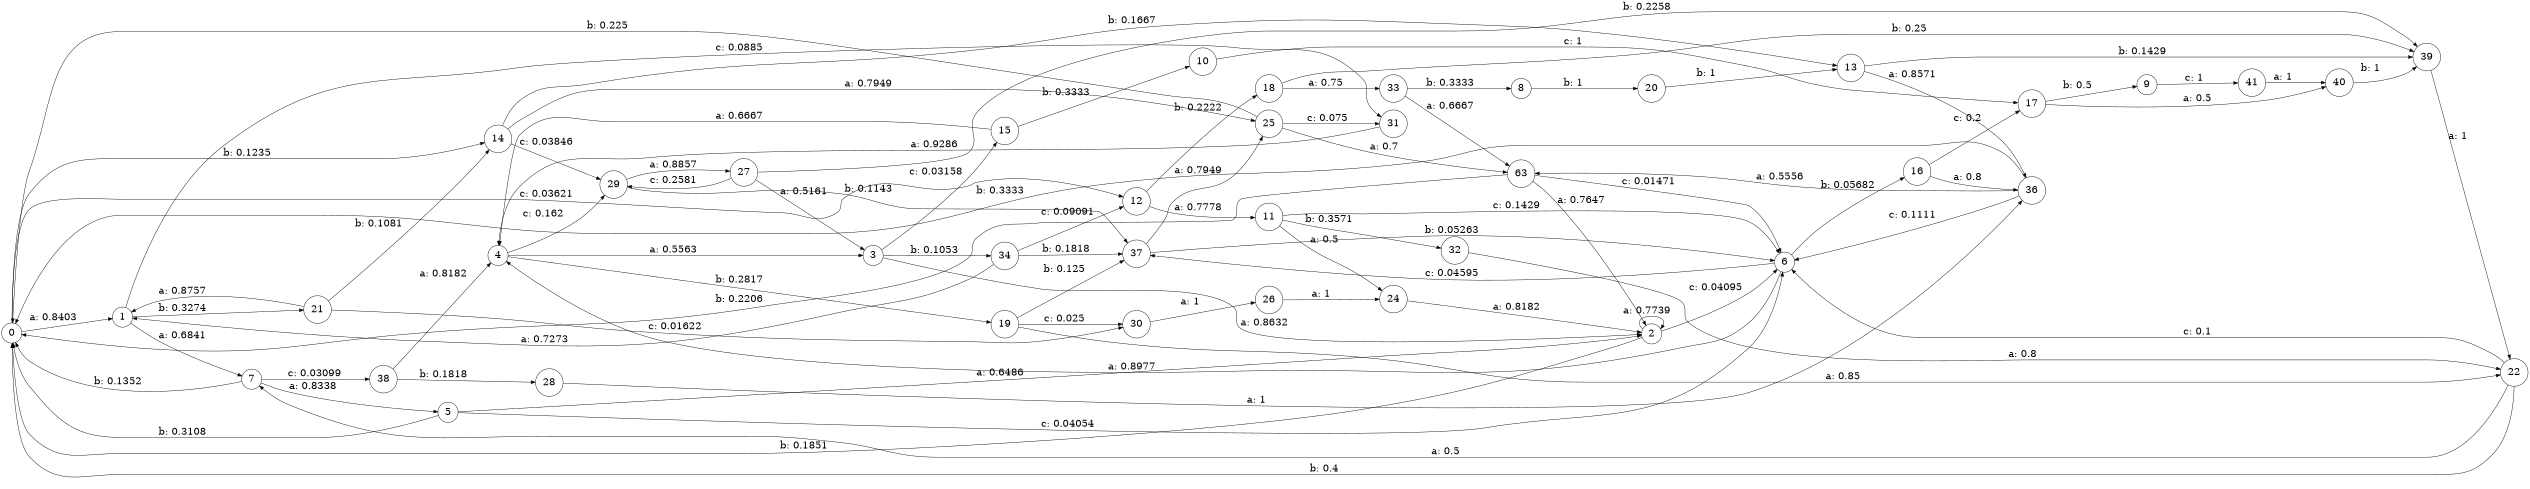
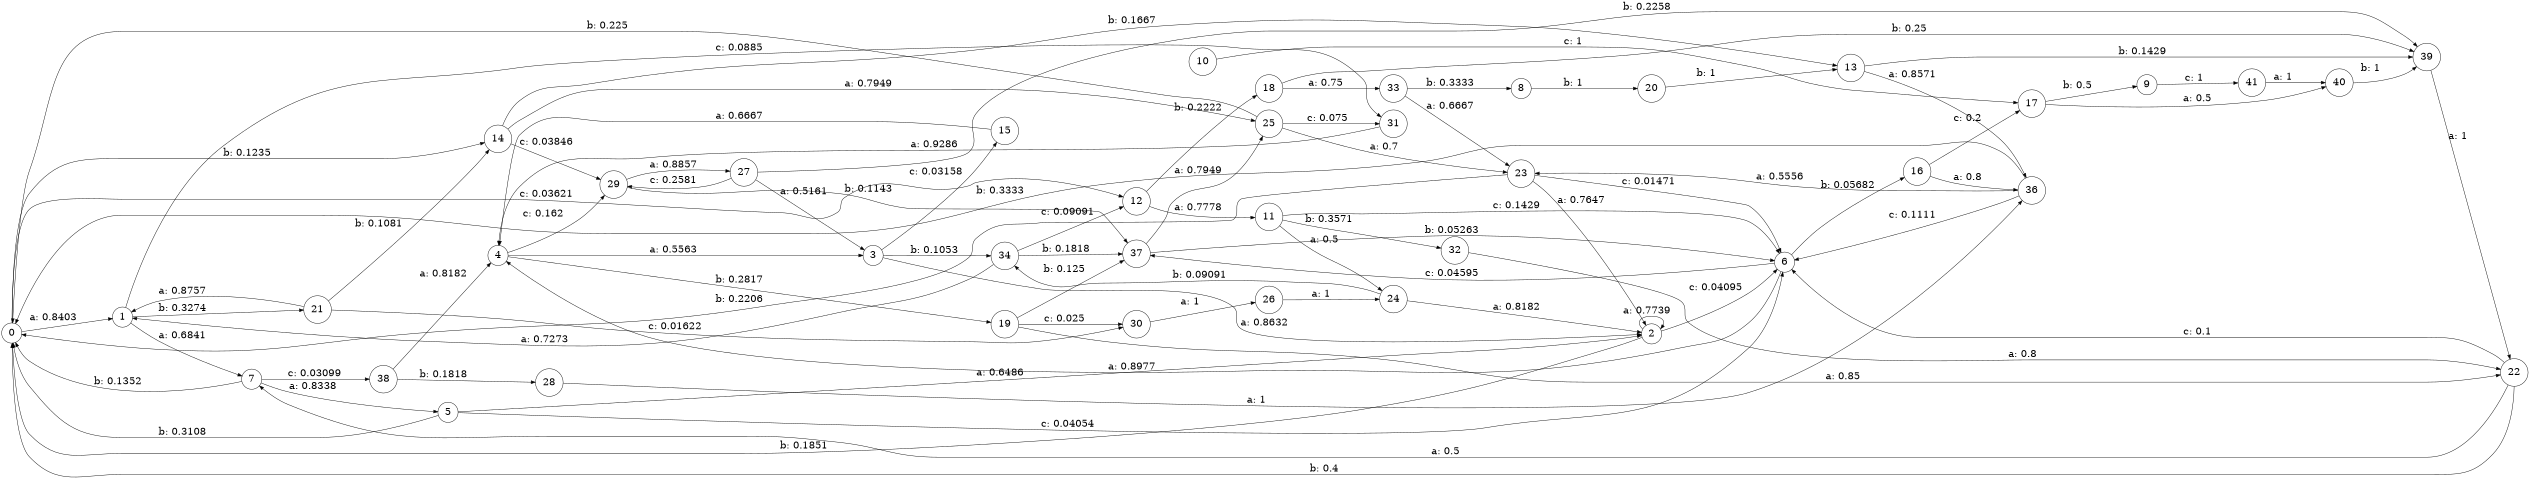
  digraph {
    rankdir=LR
    node [fontsize=24 shape=circle]
    edge [fontsize=24]
    0
    1
    14
    12
    7
    21
    31
    29
    13
    25
    11
    18
    5
    38
    30
    4
    37
    27
    36
    39
-   23 [label=63]
+   23
    6
    24
    32
    33
    2
    28
    26
    3
    19
    16
    17
    34
    15
    10
    22
    9
    40
    8
    20
    41
    0 -> 1 [label="a: 0.8403   "]
    0 -> 14 [label="b: 0.1235   "]
    0 -> 12 [label="c: 0.03621  "]
    1 -> 7 [label="a: 0.6841   "]
    1 -> 21 [label="b: 0.3274   "]
    1 -> 31 [label="c: 0.0885   "]
    14 -> 29 [label="c: 0.03846  "]
    14 -> 13 [label="b: 0.1667   "]
    14 -> 25 [label="a: 0.7949   "]
    12 -> 11 [label="a: 0.7778   "]
    12 -> 18 [label="b: 0.2222   "]
    7 -> 0 [label="b: 0.1352   "]
    7 -> 5 [label="a: 0.8338   "]
    7 -> 38 [label="c: 0.03099  "]
    21 -> 1 [label="a: 0.8757   "]
    21 -> 14 [label="b: 0.1081   "]
    21 -> 30 [label="c: 0.01622  "]
    31 -> 4 [label="a: 0.9286   "]
    29 -> 37 [label="b: 0.1143   "]
    29 -> 27 [label="a: 0.8857   "]
    13 -> 36 [label="a: 0.8571   "]
    13 -> 39 [label="b: 0.1429   "]
    25 -> 0 [label="b: 0.225    "]
    25 -> 31 [label="c: 0.075    "]
    25 -> 23 [label="a: 0.7      "]
    11 -> 6 [label="c: 0.1429   "]
    11 -> 24 [label="a: 0.5      "]
    11 -> 32 [label="b: 0.3571   "]
    18 -> 39 [label="b: 0.25     "]
    18 -> 33 [label="a: 0.75     "]
    5 -> 0 [label="b: 0.3108   "]
    5 -> 6 [label="c: 0.04054  "]
    5 -> 2 [label="a: 0.6486   "]
    38 -> 4 [label="a: 0.8182   "]
    38 -> 28 [label="b: 0.1818   "]
    30 -> 26 [label="a: 1        "]
    4 -> 29 [label="c: 0.162    "]
    4 -> 3 [label="a: 0.5563   "]
    4 -> 19 [label="b: 0.2817   "]
    37 -> 25 [label="a: 0.7949   "]
    37 -> 6 [label="b: 0.05263  "]
    27 -> 29 [label="c: 0.2581   "]
    27 -> 39 [label="b: 0.2258   "]
    27 -> 3 [label="a: 0.5161   "]
    36 -> 0 [label="b: 0.3333   "]
    36 -> 23 [label="a: 0.5556   "]
    36 -> 6 [label="c: 0.1111   "]
    39 -> 22 [label="a: 1        "]
    23 -> 0 [label="b: 0.2206   "]
    23 -> 6 [label="c: 0.01471  "]
    23 -> 2 [label="a: 0.7647   "]
    6 -> 4 [label="a: 0.8977   "]
    6 -> 37 [label="c: 0.04595  "]
    6 -> 16 [label="b: 0.05682  "]
    24 -> 2 [label="a: 0.8182   "]
+   24 -> 34 [label="b: 0.09091  "]
    32 -> 22 [label="a: 0.8      "]
    33 -> 23 [label="a: 0.6667   "]
    33 -> 8 [label="b: 0.3333   "]
    2 -> 0 [label="b: 0.1851   "]
    2 -> 6 [label="c: 0.04095  "]
    2 -> 2 [label="a: 0.7739   "]
    28 -> 36 [label="a: 1        "]
    26 -> 24 [label="a: 1        "]
    3 -> 2 [label="a: 0.8632   "]
    3 -> 34 [label="b: 0.1053   "]
    3 -> 15 [label="c: 0.03158  "]
    19 -> 30 [label="c: 0.025    "]
    19 -> 37 [label="b: 0.125    "]
    19 -> 22 [label="a: 0.85     "]
    16 -> 36 [label="a: 0.8      "]
    16 -> 17 [label="c: 0.2      "]
    17 -> 9 [label="b: 0.5      "]
    17 -> 40 [label="a: 0.5      "]
    34 -> 1 [label="a: 0.7273   "]
    34 -> 12 [label="c: 0.09091  "]
    34 -> 37 [label="b: 0.1818   "]
    15 -> 4 [label="a: 0.6667   "]
-   15 -> 10 [label="b: 0.3333   "]
    10 -> 17 [label="c: 1        "]
    22 -> 0 [label="b: 0.4      "]
    22 -> 7 [label="a: 0.5      "]
    22 -> 6 [label="c: 0.1      "]
    9 -> 41 [label="c: 1        "]
    40 -> 39 [label="b: 1        "]
    8 -> 20 [label="b: 1        "]
    20 -> 13 [label="b: 1        "]
    41 -> 40 [label="a: 1        "]
  }
